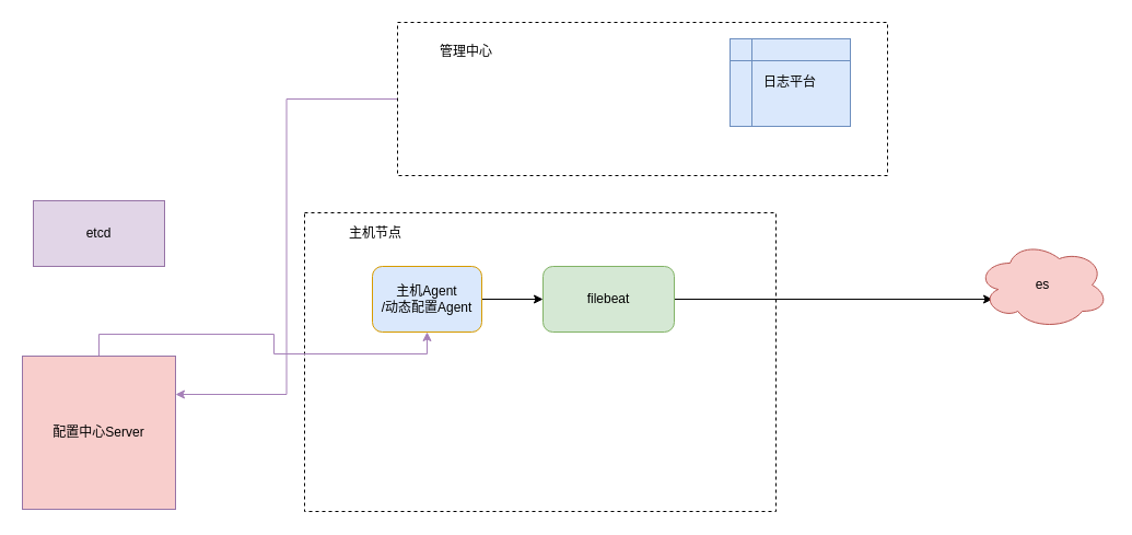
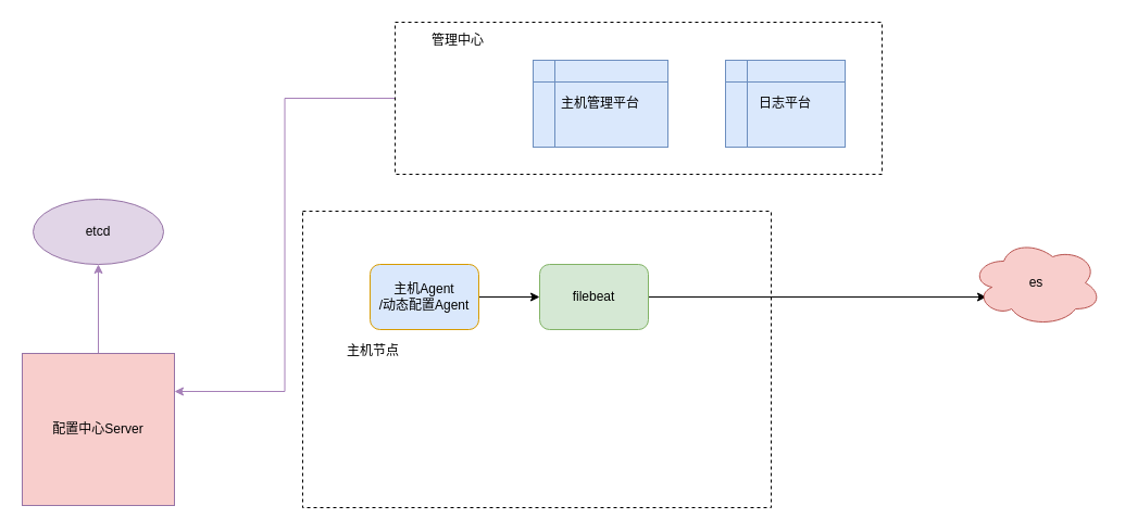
  <mxCell id="0" />
  <mxCell id="1" parent="0" />
  <mxCell id="2" value="" style="rounded=0;whiteSpace=wrap;html=1;strokeColor=#000000;dashed=1;" parent="1" vertex="1"><mxGeometry x="278" y="194" width="431" height="273" as="geometry" /></mxCell>
  <mxCell id="3" style="edgeStyle=orthogonalEdgeStyle;rounded=0;orthogonalLoop=1;jettySize=auto;html=1;exitX=0;exitY=0.5;exitDx=0;exitDy=0;entryX=1;entryY=0.25;entryDx=0;entryDy=0;strokeColor=#A680B8;" parent="1" source="4" target="6" edge="1"><mxGeometry relative="1" as="geometry" /></mxCell>
  <mxCell id="4" value="" style="rounded=0;whiteSpace=wrap;html=1;strokeColor=#000000;dashed=1;" parent="1" vertex="1"><mxGeometry x="363" y="20" width="448" height="140" as="geometry" /></mxCell>
- <mxCell id="5" style="edgeStyle=orthogonalEdgeStyle;rounded=0;orthogonalLoop=1;jettySize=auto;html=1;exitX=0.5;exitY=0;exitDx=0;exitDy=0;strokeColor=#A680B8;" parent="1" source="6" target="14" edge="1"><mxGeometry relative="1" as="geometry" /></mxCell>
+ <mxCell id="5" style="edgeStyle=orthogonalEdgeStyle;rounded=0;orthogonalLoop=1;jettySize=auto;html=1;exitX=0.5;exitY=0;exitDx=0;exitDy=0;entryX=0.5;entryY=1;entryDx=0;entryDy=0;strokeColor=#A680B8;" parent="1" source="6" target="10" edge="1"><mxGeometry relative="1" as="geometry" /></mxCell>
  <mxCell id="6" value="配置中心Server" style="whiteSpace=wrap;html=1;aspect=fixed;fillColor=#f8cecc;strokeColor=#9673a6;" parent="1" vertex="1"><mxGeometry x="20" y="325" width="140" height="140" as="geometry" /></mxCell>
  <mxCell id="7" style="edgeStyle=orthogonalEdgeStyle;rounded=0;orthogonalLoop=1;jettySize=auto;html=1;exitX=1;exitY=0.5;exitDx=0;exitDy=0;entryX=0.117;entryY=0.663;entryDx=0;entryDy=0;entryPerimeter=0;" edge="1" parent="1" source="8" target="11"><mxGeometry relative="1" as="geometry" /></mxCell>
- <mxCell id="8" value="filebeat" style="rounded=1;whiteSpace=wrap;html=1;fillColor=#d5e8d4;strokeColor=#82b366;" parent="1" vertex="1"><mxGeometry x="496" y="243" width="120" height="60" as="geometry" /></mxCell>
- <mxCell id="9" value="主机节点" style="text;html=1;strokeColor=none;fillColor=none;align=center;verticalAlign=middle;whiteSpace=wrap;rounded=0;dashed=1;" parent="1" vertex="1"><mxGeometry x="296" y="203" width="94" height="20" as="geometry" /></mxCell>
- <mxCell id="10" value="etcd" style="rounded=0;whiteSpace=wrap;html=1;fillColor=#e1d5e7;strokeColor=#9673a6;" parent="1" vertex="1"><mxGeometry x="30" y="183" width="120" height="60" as="geometry" /></mxCell>
+ <mxCell id="8" value="filebeat" style="rounded=1;whiteSpace=wrap;html=1;fillColor=#d5e8d4;strokeColor=#82b366;" parent="1" vertex="1"><mxGeometry x="496" y="243" width="100" height="60" as="geometry" /></mxCell>
+ <mxCell id="9" value="主机节点" style="text;html=1;strokeColor=none;fillColor=none;align=center;verticalAlign=middle;whiteSpace=wrap;rounded=0;dashed=1;" parent="1" vertex="1"><mxGeometry x="296" y="313" width="94" height="20" as="geometry" /></mxCell>
+ <mxCell id="10" value="etcd" style="ellipse;whiteSpace=wrap;html=1;fillColor=#e1d5e7;strokeColor=#9673a6;" parent="1" vertex="1"><mxGeometry x="30" y="183" width="120" height="60" as="geometry" /></mxCell>
  <mxCell id="11" value="es" style="ellipse;shape=cloud;whiteSpace=wrap;html=1;strokeColor=#b85450;fillColor=#f8cecc;" parent="1" vertex="1"><mxGeometry x="893" y="220" width="120" height="80" as="geometry" /></mxCell>
- <mxCell id="12" value="日志平台" style="shape=internalStorage;whiteSpace=wrap;html=1;backgroundOutline=1;strokeColor=#6c8ebf;fillColor=#dae8fc;" parent="1" vertex="1"><mxGeometry x="667" y="35" width="110" height="80" as="geometry" /></mxCell>
+ <mxCell id="12" value="日志平台" style="shape=internalStorage;whiteSpace=wrap;html=1;backgroundOutline=1;strokeColor=#6c8ebf;fillColor=#dae8fc;" parent="1" vertex="1"><mxGeometry x="667" y="55" width="110" height="80" as="geometry" /></mxCell>
  <mxCell id="13" style="edgeStyle=orthogonalEdgeStyle;rounded=0;orthogonalLoop=1;jettySize=auto;html=1;exitX=1;exitY=0.5;exitDx=0;exitDy=0;entryX=0;entryY=0.5;entryDx=0;entryDy=0;" parent="1" source="14" target="8" edge="1"><mxGeometry relative="1" as="geometry" /></mxCell>
  <mxCell id="14" value="主机Agent&lt;br&gt;/动态配置Agent" style="rounded=1;whiteSpace=wrap;html=1;strokeColor=#d79b00;fillColor=#dae8fc;" parent="1" vertex="1"><mxGeometry x="340" y="243" width="100" height="60" as="geometry" /></mxCell>
- <mxCell id="15" value="管理中心" style="text;html=1;strokeColor=none;fillColor=none;align=center;verticalAlign=middle;whiteSpace=wrap;rounded=0;" parent="1" vertex="1"><mxGeometry x="371" y="37" width="110" height="20" as="geometry" /></mxCell>
+ <mxCell id="15" value="管理中心" style="text;html=1;strokeColor=none;fillColor=none;align=center;verticalAlign=middle;whiteSpace=wrap;rounded=0;" parent="1" vertex="1"><mxGeometry x="366" y="27" width="110" height="20" as="geometry" /></mxCell>
+ <mxCell id="16" value="&lt;span&gt;主机管理平台&lt;/span&gt;" style="shape=internalStorage;whiteSpace=wrap;html=1;backgroundOutline=1;strokeColor=#6c8ebf;fillColor=#dae8fc;" parent="1" vertex="1"><mxGeometry x="490" y="55" width="124" height="80" as="geometry" /></mxCell>
